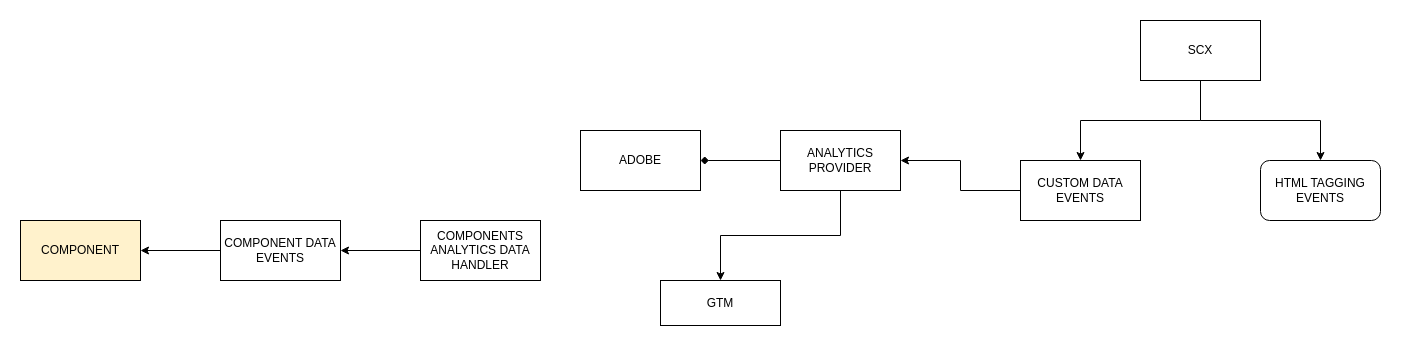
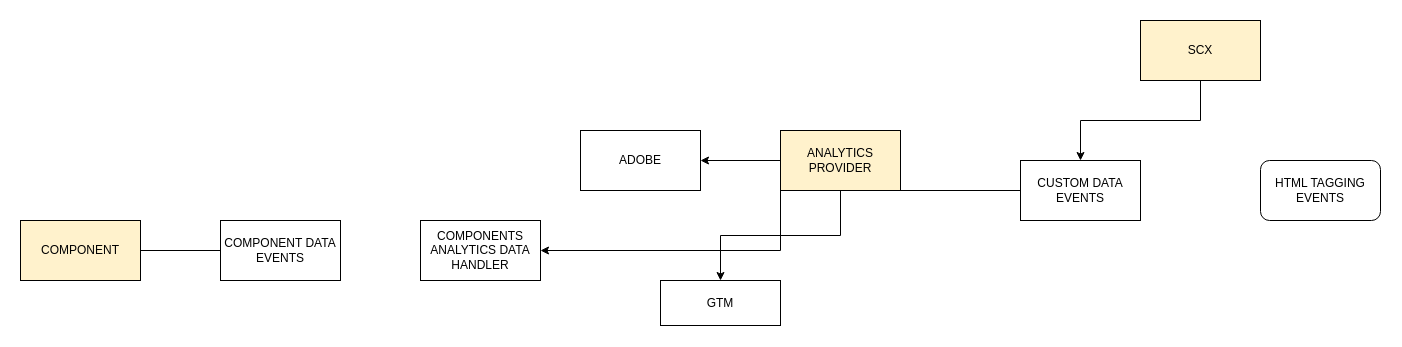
  <mxCell id="0" />
  <mxCell id="1" parent="0" />
  <mxCell id="2" value="" style="edgeStyle=orthogonalEdgeStyle;rounded=0;orthogonalLoop=1;jettySize=auto;html=1;" edge="1" parent="1" source="4" target="6"><mxGeometry relative="1" as="geometry" /></mxCell>
- <mxCell id="3" value="" style="edgeStyle=orthogonalEdgeStyle;rounded=0;orthogonalLoop=1;jettySize=auto;html=1;" edge="1" parent="1" source="4" target="7"><mxGeometry relative="1" as="geometry" /></mxCell>
- <mxCell id="4" value="SCX" style="rounded=0;whiteSpace=wrap;html=1;" vertex="1" parent="1"><mxGeometry x="1140" y="20" width="120" height="60" as="geometry" /></mxCell>
- <mxCell id="5" value="" style="edgeStyle=orthogonalEdgeStyle;rounded=0;orthogonalLoop=1;jettySize=auto;html=1;" edge="1" parent="1" source="6" target="10"><mxGeometry relative="1" as="geometry" /></mxCell>
+ <mxCell id="4" value="SCX" style="rounded=0;whiteSpace=wrap;html=1;fillColor=#fff2cc;" vertex="1" parent="1"><mxGeometry x="1140" y="20" width="120" height="60" as="geometry" /></mxCell>
+ <mxCell id="5" value="" style="edgeStyle=orthogonalEdgeStyle;rounded=0;orthogonalLoop=1;jettySize=auto;html=1;" edge="1" parent="1" source="6" target="14"><mxGeometry relative="1" as="geometry" /></mxCell>
  <mxCell id="6" value="CUSTOM DATA EVENTS" style="rounded=0;whiteSpace=wrap;html=1;" vertex="1" parent="1"><mxGeometry x="1020" y="160" width="120" height="60" as="geometry" /></mxCell>
  <mxCell id="7" value="HTML TAGGING EVENTS" style="whiteSpace=wrap;html=1;rounded=1;" vertex="1" parent="1"><mxGeometry x="1260" y="160" width="120" height="60" as="geometry" /></mxCell>
- <mxCell id="8" value="" style="edgeStyle=orthogonalEdgeStyle;rounded=0;orthogonalLoop=1;jettySize=auto;html=1;endArrow=diamond;" edge="1" parent="1" source="10" target="11"><mxGeometry relative="1" as="geometry" /></mxCell>
+ <mxCell id="8" value="" style="edgeStyle=orthogonalEdgeStyle;rounded=0;orthogonalLoop=1;jettySize=auto;html=1;" edge="1" parent="1" source="10" target="11"><mxGeometry relative="1" as="geometry" /></mxCell>
  <mxCell id="9" value="" style="edgeStyle=orthogonalEdgeStyle;rounded=0;orthogonalLoop=1;jettySize=auto;html=1;" edge="1" parent="1" source="10" target="12"><mxGeometry relative="1" as="geometry" /></mxCell>
- <mxCell id="10" value="ANALYTICS PROVIDER" style="rounded=0;whiteSpace=wrap;html=1;" vertex="1" parent="1"><mxGeometry x="780" y="130" width="120" height="60" as="geometry" /></mxCell>
+ <mxCell id="10" value="ANALYTICS PROVIDER" style="rounded=0;whiteSpace=wrap;html=1;fillColor=#fff2cc;" vertex="1" parent="1"><mxGeometry x="780" y="130" width="120" height="60" as="geometry" /></mxCell>
  <mxCell id="11" value="ADOBE" style="rounded=0;whiteSpace=wrap;html=1;" vertex="1" parent="1"><mxGeometry x="580" y="130" width="120" height="60" as="geometry" /></mxCell>
  <mxCell id="12" value="GTM" style="rounded=0;whiteSpace=wrap;html=1;" vertex="1" parent="1"><mxGeometry x="660" y="280" width="120" height="45" as="geometry" /></mxCell>
- <mxCell id="13" value="" style="edgeStyle=orthogonalEdgeStyle;rounded=0;orthogonalLoop=1;jettySize=auto;html=1;" edge="1" parent="1" source="14" target="16"><mxGeometry relative="1" as="geometry" /></mxCell>
  <mxCell id="14" value="COMPONENTS ANALYTICS DATA HANDLER" style="rounded=0;whiteSpace=wrap;html=1;" vertex="1" parent="1"><mxGeometry x="420" y="220" width="120" height="60" as="geometry" /></mxCell>
- <mxCell id="15" value="" style="edgeStyle=orthogonalEdgeStyle;rounded=0;orthogonalLoop=1;jettySize=auto;html=1;" edge="1" parent="1" source="16" target="17"><mxGeometry relative="1" as="geometry" /></mxCell>
+ <mxCell id="15" value="" style="edgeStyle=orthogonalEdgeStyle;rounded=0;orthogonalLoop=1;jettySize=auto;html=1;endArrow=none;" edge="1" parent="1" source="16" target="17"><mxGeometry relative="1" as="geometry" /></mxCell>
  <mxCell id="16" value="COMPONENT DATA EVENTS" style="rounded=0;whiteSpace=wrap;html=1;" vertex="1" parent="1"><mxGeometry x="220" y="220" width="120" height="60" as="geometry" /></mxCell>
  <mxCell id="17" value="COMPONENT" style="rounded=0;whiteSpace=wrap;html=1;fillColor=#fff2cc;" vertex="1" parent="1"><mxGeometry x="20" y="220" width="120" height="60" as="geometry" /></mxCell>
